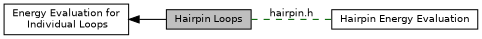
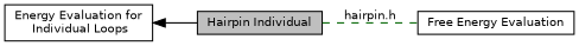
  digraph {
    rankdir=LR
    node [color=black fontname=Helvetica fontsize=10 shape=box]
    edge [fontname=Helvetica fontsize=10 labelfontname=Helvetica labelfontsize=10 shape=plaintext]
-   n1 [height=0.2 label="Hairpin Energy Evaluation" width=0.4]
+   n1 [height=0.2 label="Free Energy Evaluation" width=0.4]
    n2 [height=0.2 label="Energy Evaluation for\l Individual Loops" width=0.4]
-   n3 [fillcolor=grey75 fontcolor=black height=0.2 label="Hairpin Loops" style=filled width=0.4]
+   n3 [fillcolor=grey75 fontcolor=black height=0.2 label="Hairpin Individual" style=filled width=0.4]
    n2 -> n3 [dir=back style=solid]
    n3 -> n1 [color=darkgreen dir=none label="hairpin.h" style=dashed]
  }
